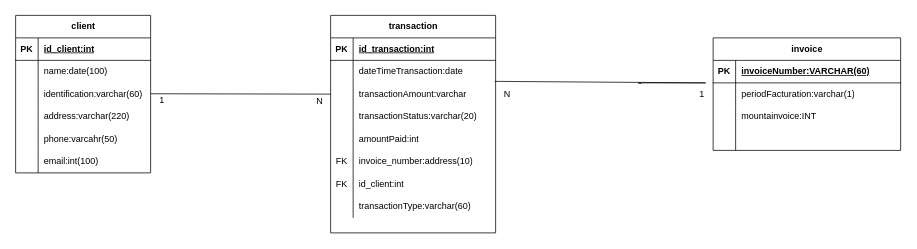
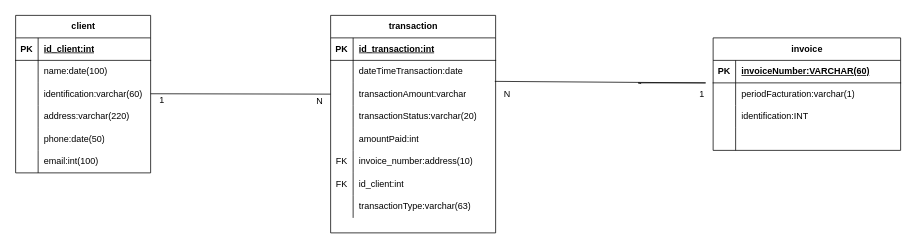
  <mxCell id="0" />
  <mxCell id="1" parent="0" />
  <mxCell id="2" value="client" style="shape=table;startSize=30;container=1;collapsible=1;childLayout=tableLayout;fixedRows=1;rowLines=0;fontStyle=1;align=center;resizeLast=1;html=1;" vertex="1" parent="1"><mxGeometry x="20" y="20" width="180" height="210" as="geometry" /></mxCell>
  <mxCell id="3" value="" style="shape=tableRow;horizontal=0;startSize=0;swimlaneHead=0;swimlaneBody=0;fillColor=none;collapsible=0;dropTarget=0;points=[[0,0.5],[1,0.5]];portConstraint=eastwest;top=0;left=0;right=0;bottom=1;" vertex="1" parent="2"><mxGeometry y="30" width="180" height="30" as="geometry" /></mxCell>
  <mxCell id="4" value="PK" style="shape=partialRectangle;connectable=0;fillColor=none;top=0;left=0;bottom=0;right=0;fontStyle=1;overflow=hidden;whiteSpace=wrap;html=1;" vertex="1" parent="3"><mxGeometry width="30" height="30" as="geometry"><mxRectangle width="30" height="30" as="alternateBounds" /></mxGeometry></mxCell>
  <mxCell id="5" value="id_client:int" style="shape=partialRectangle;connectable=0;fillColor=none;top=0;left=0;bottom=0;right=0;align=left;spacingLeft=6;fontStyle=5;overflow=hidden;whiteSpace=wrap;html=1;" vertex="1" parent="3"><mxGeometry x="30" width="150" height="30" as="geometry"><mxRectangle width="150" height="30" as="alternateBounds" /></mxGeometry></mxCell>
  <mxCell id="6" value="" style="shape=tableRow;horizontal=0;startSize=0;swimlaneHead=0;swimlaneBody=0;fillColor=none;collapsible=0;dropTarget=0;points=[[0,0.5],[1,0.5]];portConstraint=eastwest;top=0;left=0;right=0;bottom=0;" vertex="1" parent="2"><mxGeometry y="60" width="180" height="30" as="geometry" /></mxCell>
  <mxCell id="7" value="" style="shape=partialRectangle;connectable=0;fillColor=none;top=0;left=0;bottom=0;right=0;editable=1;overflow=hidden;whiteSpace=wrap;html=1;" vertex="1" parent="6"><mxGeometry width="30" height="30" as="geometry"><mxRectangle width="30" height="30" as="alternateBounds" /></mxGeometry></mxCell>
  <mxCell id="8" value="name:date(100)" style="shape=partialRectangle;connectable=0;fillColor=none;top=0;left=0;bottom=0;right=0;align=left;spacingLeft=6;overflow=hidden;whiteSpace=wrap;html=1;" vertex="1" parent="6"><mxGeometry x="30" width="150" height="30" as="geometry"><mxRectangle width="150" height="30" as="alternateBounds" /></mxGeometry></mxCell>
  <mxCell id="9" value="" style="shape=tableRow;horizontal=0;startSize=0;swimlaneHead=0;swimlaneBody=0;fillColor=none;collapsible=0;dropTarget=0;points=[[0,0.5],[1,0.5]];portConstraint=eastwest;top=0;left=0;right=0;bottom=0;" vertex="1" parent="2"><mxGeometry y="90" width="180" height="30" as="geometry" /></mxCell>
  <mxCell id="10" value="" style="shape=partialRectangle;connectable=0;fillColor=none;top=0;left=0;bottom=0;right=0;editable=1;overflow=hidden;whiteSpace=wrap;html=1;" vertex="1" parent="9"><mxGeometry width="30" height="30" as="geometry"><mxRectangle width="30" height="30" as="alternateBounds" /></mxGeometry></mxCell>
  <mxCell id="11" value="identification:varchar(60)" style="shape=partialRectangle;connectable=0;fillColor=none;top=0;left=0;bottom=0;right=0;align=left;spacingLeft=6;overflow=hidden;whiteSpace=wrap;html=1;" vertex="1" parent="9"><mxGeometry x="30" width="150" height="30" as="geometry"><mxRectangle width="150" height="30" as="alternateBounds" /></mxGeometry></mxCell>
  <mxCell id="12" value="" style="shape=tableRow;horizontal=0;startSize=0;swimlaneHead=0;swimlaneBody=0;fillColor=none;collapsible=0;dropTarget=0;points=[[0,0.5],[1,0.5]];portConstraint=eastwest;top=0;left=0;right=0;bottom=0;" vertex="1" parent="2"><mxGeometry y="120" width="180" height="30" as="geometry" /></mxCell>
  <mxCell id="13" value="" style="shape=partialRectangle;connectable=0;fillColor=none;top=0;left=0;bottom=0;right=0;editable=1;overflow=hidden;whiteSpace=wrap;html=1;" vertex="1" parent="12"><mxGeometry width="30" height="30" as="geometry"><mxRectangle width="30" height="30" as="alternateBounds" /></mxGeometry></mxCell>
  <mxCell id="14" value="address:varchar(220)" style="shape=partialRectangle;connectable=0;fillColor=none;top=0;left=0;bottom=0;right=0;align=left;spacingLeft=6;overflow=hidden;whiteSpace=wrap;html=1;" vertex="1" parent="12"><mxGeometry x="30" width="150" height="30" as="geometry"><mxRectangle width="150" height="30" as="alternateBounds" /></mxGeometry></mxCell>
  <mxCell id="15" value="" style="shape=tableRow;horizontal=0;startSize=0;swimlaneHead=0;swimlaneBody=0;fillColor=none;collapsible=0;dropTarget=0;points=[[0,0.5],[1,0.5]];portConstraint=eastwest;top=0;left=0;right=0;bottom=0;" vertex="1" parent="2"><mxGeometry y="150" width="180" height="30" as="geometry" /></mxCell>
  <mxCell id="16" value="" style="shape=partialRectangle;connectable=0;fillColor=none;top=0;left=0;bottom=0;right=0;editable=1;overflow=hidden;whiteSpace=wrap;html=1;" vertex="1" parent="15"><mxGeometry width="30" height="30" as="geometry"><mxRectangle width="30" height="30" as="alternateBounds" /></mxGeometry></mxCell>
- <mxCell id="17" value="phone:varcahr(50)" style="shape=partialRectangle;connectable=0;fillColor=none;top=0;left=0;bottom=0;right=0;align=left;spacingLeft=6;overflow=hidden;whiteSpace=wrap;html=1;" vertex="1" parent="15"><mxGeometry x="30" width="150" height="30" as="geometry"><mxRectangle width="150" height="30" as="alternateBounds" /></mxGeometry></mxCell>
+ <mxCell id="17" value="phone:date(50)" style="shape=partialRectangle;connectable=0;fillColor=none;top=0;left=0;bottom=0;right=0;align=left;spacingLeft=6;overflow=hidden;whiteSpace=wrap;html=1;" vertex="1" parent="15"><mxGeometry x="30" width="150" height="30" as="geometry"><mxRectangle width="150" height="30" as="alternateBounds" /></mxGeometry></mxCell>
  <mxCell id="18" value="" style="shape=tableRow;horizontal=0;startSize=0;swimlaneHead=0;swimlaneBody=0;fillColor=none;collapsible=0;dropTarget=0;points=[[0,0.5],[1,0.5]];portConstraint=eastwest;top=0;left=0;right=0;bottom=0;" vertex="1" parent="2"><mxGeometry y="180" width="180" height="30" as="geometry" /></mxCell>
  <mxCell id="19" value="" style="shape=partialRectangle;connectable=0;fillColor=none;top=0;left=0;bottom=0;right=0;editable=1;overflow=hidden;whiteSpace=wrap;html=1;" vertex="1" parent="18"><mxGeometry width="30" height="30" as="geometry"><mxRectangle width="30" height="30" as="alternateBounds" /></mxGeometry></mxCell>
  <mxCell id="20" value="email:int(100)" style="shape=partialRectangle;connectable=0;fillColor=none;top=0;left=0;bottom=0;right=0;align=left;spacingLeft=6;overflow=hidden;whiteSpace=wrap;html=1;" vertex="1" parent="18"><mxGeometry x="30" width="150" height="30" as="geometry"><mxRectangle width="150" height="30" as="alternateBounds" /></mxGeometry></mxCell>
  <mxCell id="21" value="transaction" style="shape=table;startSize=30;container=1;collapsible=1;childLayout=tableLayout;fixedRows=1;rowLines=0;fontStyle=1;align=center;resizeLast=1;html=1;" vertex="1" parent="1"><mxGeometry x="440" y="20" width="220" height="290" as="geometry" /></mxCell>
  <mxCell id="22" value="" style="shape=tableRow;horizontal=0;startSize=0;swimlaneHead=0;swimlaneBody=0;fillColor=none;collapsible=0;dropTarget=0;points=[[0,0.5],[1,0.5]];portConstraint=eastwest;top=0;left=0;right=0;bottom=1;" vertex="1" parent="21"><mxGeometry y="30" width="220" height="30" as="geometry" /></mxCell>
  <mxCell id="23" value="PK" style="shape=partialRectangle;connectable=0;fillColor=none;top=0;left=0;bottom=0;right=0;fontStyle=1;overflow=hidden;whiteSpace=wrap;html=1;" vertex="1" parent="22"><mxGeometry width="30" height="30" as="geometry"><mxRectangle width="30" height="30" as="alternateBounds" /></mxGeometry></mxCell>
  <mxCell id="24" value="id_transaction:int" style="shape=partialRectangle;connectable=0;fillColor=none;top=0;left=0;bottom=0;right=0;align=left;spacingLeft=6;fontStyle=5;overflow=hidden;whiteSpace=wrap;html=1;" vertex="1" parent="22"><mxGeometry x="30" width="190" height="30" as="geometry"><mxRectangle width="190" height="30" as="alternateBounds" /></mxGeometry></mxCell>
  <mxCell id="25" value="" style="shape=tableRow;horizontal=0;startSize=0;swimlaneHead=0;swimlaneBody=0;fillColor=none;collapsible=0;dropTarget=0;points=[[0,0.5],[1,0.5]];portConstraint=eastwest;top=0;left=0;right=0;bottom=0;" vertex="1" parent="21"><mxGeometry y="60" width="220" height="30" as="geometry" /></mxCell>
  <mxCell id="26" value="" style="shape=partialRectangle;connectable=0;fillColor=none;top=0;left=0;bottom=0;right=0;editable=1;overflow=hidden;whiteSpace=wrap;html=1;" vertex="1" parent="25"><mxGeometry width="30" height="30" as="geometry"><mxRectangle width="30" height="30" as="alternateBounds" /></mxGeometry></mxCell>
  <mxCell id="27" value="dateTimeTransaction:date" style="shape=partialRectangle;connectable=0;fillColor=none;top=0;left=0;bottom=0;right=0;align=left;spacingLeft=6;overflow=hidden;whiteSpace=wrap;html=1;" vertex="1" parent="25"><mxGeometry x="30" width="190" height="30" as="geometry"><mxRectangle width="190" height="30" as="alternateBounds" /></mxGeometry></mxCell>
  <mxCell id="28" value="" style="shape=tableRow;horizontal=0;startSize=0;swimlaneHead=0;swimlaneBody=0;fillColor=none;collapsible=0;dropTarget=0;points=[[0,0.5],[1,0.5]];portConstraint=eastwest;top=0;left=0;right=0;bottom=0;" vertex="1" parent="21"><mxGeometry y="90" width="220" height="30" as="geometry" /></mxCell>
  <mxCell id="29" value="" style="shape=partialRectangle;connectable=0;fillColor=none;top=0;left=0;bottom=0;right=0;editable=1;overflow=hidden;whiteSpace=wrap;html=1;" vertex="1" parent="28"><mxGeometry width="30" height="30" as="geometry"><mxRectangle width="30" height="30" as="alternateBounds" /></mxGeometry></mxCell>
  <mxCell id="30" value="transactionAmount:varchar" style="shape=partialRectangle;connectable=0;fillColor=none;top=0;left=0;bottom=0;right=0;align=left;spacingLeft=6;overflow=hidden;whiteSpace=wrap;html=1;" vertex="1" parent="28"><mxGeometry x="30" width="190" height="30" as="geometry"><mxRectangle width="190" height="30" as="alternateBounds" /></mxGeometry></mxCell>
  <mxCell id="31" value="" style="shape=tableRow;horizontal=0;startSize=0;swimlaneHead=0;swimlaneBody=0;fillColor=none;collapsible=0;dropTarget=0;points=[[0,0.5],[1,0.5]];portConstraint=eastwest;top=0;left=0;right=0;bottom=0;" vertex="1" parent="21"><mxGeometry y="120" width="220" height="30" as="geometry" /></mxCell>
  <mxCell id="32" value="" style="shape=partialRectangle;connectable=0;fillColor=none;top=0;left=0;bottom=0;right=0;editable=1;overflow=hidden;whiteSpace=wrap;html=1;" vertex="1" parent="31"><mxGeometry width="30" height="30" as="geometry"><mxRectangle width="30" height="30" as="alternateBounds" /></mxGeometry></mxCell>
  <mxCell id="33" value="transactionStatus:varchar(20)" style="shape=partialRectangle;connectable=0;fillColor=none;top=0;left=0;bottom=0;right=0;align=left;spacingLeft=6;overflow=hidden;whiteSpace=wrap;html=1;" vertex="1" parent="31"><mxGeometry x="30" width="190" height="30" as="geometry"><mxRectangle width="190" height="30" as="alternateBounds" /></mxGeometry></mxCell>
  <mxCell id="34" value="" style="shape=tableRow;horizontal=0;startSize=0;swimlaneHead=0;swimlaneBody=0;fillColor=none;collapsible=0;dropTarget=0;points=[[0,0.5],[1,0.5]];portConstraint=eastwest;top=0;left=0;right=0;bottom=0;" vertex="1" parent="21"><mxGeometry y="150" width="220" height="30" as="geometry" /></mxCell>
  <mxCell id="35" value="" style="shape=partialRectangle;connectable=0;fillColor=none;top=0;left=0;bottom=0;right=0;editable=1;overflow=hidden;whiteSpace=wrap;html=1;" vertex="1" parent="34"><mxGeometry width="30" height="30" as="geometry"><mxRectangle width="30" height="30" as="alternateBounds" /></mxGeometry></mxCell>
  <mxCell id="36" value="amountPaid:int" style="shape=partialRectangle;connectable=0;fillColor=none;top=0;left=0;bottom=0;right=0;align=left;spacingLeft=6;overflow=hidden;whiteSpace=wrap;html=1;" vertex="1" parent="34"><mxGeometry x="30" width="190" height="30" as="geometry"><mxRectangle width="190" height="30" as="alternateBounds" /></mxGeometry></mxCell>
  <mxCell id="37" value="" style="shape=tableRow;horizontal=0;startSize=0;swimlaneHead=0;swimlaneBody=0;fillColor=none;collapsible=0;dropTarget=0;points=[[0,0.5],[1,0.5]];portConstraint=eastwest;top=0;left=0;right=0;bottom=0;" vertex="1" parent="21"><mxGeometry y="180" width="220" height="30" as="geometry" /></mxCell>
  <mxCell id="38" value="FK" style="shape=partialRectangle;connectable=0;fillColor=none;top=0;left=0;bottom=0;right=0;editable=1;overflow=hidden;whiteSpace=wrap;html=1;" vertex="1" parent="37"><mxGeometry width="30" height="30" as="geometry"><mxRectangle width="30" height="30" as="alternateBounds" /></mxGeometry></mxCell>
  <mxCell id="39" value="invoice_number:address(10)" style="shape=partialRectangle;connectable=0;fillColor=none;top=0;left=0;bottom=0;right=0;align=left;spacingLeft=6;overflow=hidden;whiteSpace=wrap;html=1;" vertex="1" parent="37"><mxGeometry x="30" width="190" height="30" as="geometry"><mxRectangle width="190" height="30" as="alternateBounds" /></mxGeometry></mxCell>
  <mxCell id="40" value="" style="shape=tableRow;horizontal=0;startSize=0;swimlaneHead=0;swimlaneBody=0;fillColor=none;collapsible=0;dropTarget=0;points=[[0,0.5],[1,0.5]];portConstraint=eastwest;top=0;left=0;right=0;bottom=0;" vertex="1" parent="21"><mxGeometry y="210" width="220" height="30" as="geometry" /></mxCell>
  <mxCell id="41" value="FK" style="shape=partialRectangle;connectable=0;fillColor=none;top=0;left=0;bottom=0;right=0;editable=1;overflow=hidden;whiteSpace=wrap;html=1;" vertex="1" parent="40"><mxGeometry width="30" height="30" as="geometry"><mxRectangle width="30" height="30" as="alternateBounds" /></mxGeometry></mxCell>
  <mxCell id="42" value="id_client:int" style="shape=partialRectangle;connectable=0;fillColor=none;top=0;left=0;bottom=0;right=0;align=left;spacingLeft=6;overflow=hidden;whiteSpace=wrap;html=1;" vertex="1" parent="40"><mxGeometry x="30" width="190" height="30" as="geometry"><mxRectangle width="190" height="30" as="alternateBounds" /></mxGeometry></mxCell>
  <mxCell id="43" value="" style="shape=tableRow;horizontal=0;startSize=0;swimlaneHead=0;swimlaneBody=0;fillColor=none;collapsible=0;dropTarget=0;points=[[0,0.5],[1,0.5]];portConstraint=eastwest;top=0;left=0;right=0;bottom=0;" vertex="1" parent="21"><mxGeometry y="240" width="220" height="30" as="geometry" /></mxCell>
  <mxCell id="44" value="" style="shape=partialRectangle;connectable=0;fillColor=none;top=0;left=0;bottom=0;right=0;editable=1;overflow=hidden;whiteSpace=wrap;html=1;" vertex="1" parent="43"><mxGeometry width="30" height="30" as="geometry"><mxRectangle width="30" height="30" as="alternateBounds" /></mxGeometry></mxCell>
- <mxCell id="45" value="transactionType:varchar(60)" style="shape=partialRectangle;connectable=0;fillColor=none;top=0;left=0;bottom=0;right=0;align=left;spacingLeft=6;overflow=hidden;whiteSpace=wrap;html=1;" vertex="1" parent="43"><mxGeometry x="30" width="190" height="30" as="geometry"><mxRectangle width="190" height="30" as="alternateBounds" /></mxGeometry></mxCell>
+ <mxCell id="45" value="transactionType:varchar(63)" style="shape=partialRectangle;connectable=0;fillColor=none;top=0;left=0;bottom=0;right=0;align=left;spacingLeft=6;overflow=hidden;whiteSpace=wrap;html=1;" vertex="1" parent="43"><mxGeometry x="30" width="190" height="30" as="geometry"><mxRectangle width="190" height="30" as="alternateBounds" /></mxGeometry></mxCell>
  <mxCell id="46" value="invoice" style="shape=table;startSize=30;container=1;collapsible=1;childLayout=tableLayout;fixedRows=1;rowLines=0;fontStyle=1;align=center;resizeLast=1;html=1;" vertex="1" parent="1"><mxGeometry x="950" y="50" width="250" height="150" as="geometry" /></mxCell>
  <mxCell id="47" value="" style="shape=tableRow;horizontal=0;startSize=0;swimlaneHead=0;swimlaneBody=0;fillColor=none;collapsible=0;dropTarget=0;points=[[0,0.5],[1,0.5]];portConstraint=eastwest;top=0;left=0;right=0;bottom=1;" vertex="1" parent="46"><mxGeometry y="30" width="250" height="30" as="geometry" /></mxCell>
  <mxCell id="48" value="PK" style="shape=partialRectangle;connectable=0;fillColor=none;top=0;left=0;bottom=0;right=0;fontStyle=1;overflow=hidden;whiteSpace=wrap;html=1;" vertex="1" parent="47"><mxGeometry width="30" height="30" as="geometry"><mxRectangle width="30" height="30" as="alternateBounds" /></mxGeometry></mxCell>
  <mxCell id="49" value="invoiceNumber:VARCHAR(60)" style="shape=partialRectangle;connectable=0;fillColor=none;top=0;left=0;bottom=0;right=0;align=left;spacingLeft=6;fontStyle=5;overflow=hidden;whiteSpace=wrap;html=1;" vertex="1" parent="47"><mxGeometry x="30" width="220" height="30" as="geometry"><mxRectangle width="220" height="30" as="alternateBounds" /></mxGeometry></mxCell>
  <mxCell id="50" value="" style="shape=tableRow;horizontal=0;startSize=0;swimlaneHead=0;swimlaneBody=0;fillColor=none;collapsible=0;dropTarget=0;points=[[0,0.5],[1,0.5]];portConstraint=eastwest;top=0;left=0;right=0;bottom=0;" vertex="1" parent="46"><mxGeometry y="60" width="250" height="30" as="geometry" /></mxCell>
  <mxCell id="51" value="" style="shape=partialRectangle;connectable=0;fillColor=none;top=0;left=0;bottom=0;right=0;editable=1;overflow=hidden;whiteSpace=wrap;html=1;" vertex="1" parent="50"><mxGeometry width="30" height="30" as="geometry"><mxRectangle width="30" height="30" as="alternateBounds" /></mxGeometry></mxCell>
  <mxCell id="52" value="periodFacturation:varchar(1)" style="shape=partialRectangle;connectable=0;fillColor=none;top=0;left=0;bottom=0;right=0;align=left;spacingLeft=6;overflow=hidden;whiteSpace=wrap;html=1;" vertex="1" parent="50"><mxGeometry x="30" width="220" height="30" as="geometry"><mxRectangle width="220" height="30" as="alternateBounds" /></mxGeometry></mxCell>
  <mxCell id="53" value="" style="shape=tableRow;horizontal=0;startSize=0;swimlaneHead=0;swimlaneBody=0;fillColor=none;collapsible=0;dropTarget=0;points=[[0,0.5],[1,0.5]];portConstraint=eastwest;top=0;left=0;right=0;bottom=0;" vertex="1" parent="46"><mxGeometry y="90" width="250" height="30" as="geometry" /></mxCell>
  <mxCell id="54" value="" style="shape=partialRectangle;connectable=0;fillColor=none;top=0;left=0;bottom=0;right=0;editable=1;overflow=hidden;whiteSpace=wrap;html=1;" vertex="1" parent="53"><mxGeometry width="30" height="30" as="geometry"><mxRectangle width="30" height="30" as="alternateBounds" /></mxGeometry></mxCell>
- <mxCell id="55" value="mountainvoice:INT" style="shape=partialRectangle;connectable=0;fillColor=none;top=0;left=0;bottom=0;right=0;align=left;spacingLeft=6;overflow=hidden;whiteSpace=wrap;html=1;" vertex="1" parent="53"><mxGeometry x="30" width="220" height="30" as="geometry"><mxRectangle width="220" height="30" as="alternateBounds" /></mxGeometry></mxCell>
+ <mxCell id="55" value="identification:INT" style="shape=partialRectangle;connectable=0;fillColor=none;top=0;left=0;bottom=0;right=0;align=left;spacingLeft=6;overflow=hidden;whiteSpace=wrap;html=1;" vertex="1" parent="53"><mxGeometry x="30" width="220" height="30" as="geometry"><mxRectangle width="220" height="30" as="alternateBounds" /></mxGeometry></mxCell>
  <mxCell id="56" value="" style="shape=tableRow;horizontal=0;startSize=0;swimlaneHead=0;swimlaneBody=0;fillColor=none;collapsible=0;dropTarget=0;points=[[0,0.5],[1,0.5]];portConstraint=eastwest;top=0;left=0;right=0;bottom=0;" vertex="1" parent="46"><mxGeometry y="120" width="250" height="30" as="geometry" /></mxCell>
  <mxCell id="57" value="" style="shape=partialRectangle;connectable=0;fillColor=none;top=0;left=0;bottom=0;right=0;editable=1;overflow=hidden;whiteSpace=wrap;html=1;" vertex="1" parent="56"><mxGeometry width="30" height="30" as="geometry"><mxRectangle width="30" height="30" as="alternateBounds" /></mxGeometry></mxCell>
  <mxCell id="58" value="" style="shape=partialRectangle;connectable=0;fillColor=none;top=0;left=0;bottom=0;right=0;align=left;spacingLeft=6;overflow=hidden;whiteSpace=wrap;html=1;" vertex="1" parent="56"><mxGeometry x="30" width="220" height="30" as="geometry"><mxRectangle width="220" height="30" as="alternateBounds" /></mxGeometry></mxCell>
  <mxCell id="59" value="N" style="text;html=1;align=center;verticalAlign=middle;resizable=0;points=[];autosize=1;strokeColor=none;fillColor=none;" vertex="1" parent="1"><mxGeometry x="410" y="120" width="30" height="30" as="geometry" /></mxCell>
  <mxCell id="60" value="1&lt;div&gt;&lt;br&gt;&lt;/div&gt;" style="text;html=1;align=center;verticalAlign=middle;resizable=0;points=[];autosize=1;strokeColor=none;fillColor=none;" vertex="1" parent="1"><mxGeometry x="200" y="120" width="30" height="40" as="geometry" /></mxCell>
  <mxCell id="61" value="N" style="text;html=1;align=center;verticalAlign=middle;resizable=0;points=[];autosize=1;strokeColor=none;fillColor=none;" vertex="1" parent="1"><mxGeometry x="660" y="110" width="30" height="30" as="geometry" /></mxCell>
  <mxCell id="62" value="1" style="text;html=1;align=center;verticalAlign=middle;resizable=0;points=[];autosize=1;strokeColor=none;fillColor=none;" vertex="1" parent="1"><mxGeometry x="920" y="110" width="30" height="30" as="geometry" /></mxCell>
  <mxCell id="63" value="" style="endArrow=none;html=1;rounded=0;entryX=0;entryY=0.5;entryDx=0;entryDy=0;exitX=0;exitY=0.113;exitDx=0;exitDy=0;exitPerimeter=0;" edge="1" parent="1" source="60" target="28"><mxGeometry relative="1" as="geometry"><mxPoint x="210" y="125" as="sourcePoint" /><mxPoint x="350" y="124.5" as="targetPoint" /></mxGeometry></mxCell>
  <mxCell id="64" value="" style="endArrow=none;html=1;rounded=0;entryX=1.133;entryY=0.033;entryDx=0;entryDy=0;entryPerimeter=0;exitX=0.995;exitY=-0.067;exitDx=0;exitDy=0;exitPerimeter=0;" edge="1" parent="1" source="28"><mxGeometry relative="1" as="geometry"><mxPoint x="680" y="110" as="sourcePoint" /><mxPoint x="853.99" y="110.99" as="targetPoint" /><Array as="points"><mxPoint x="940" y="110" /><mxPoint x="850" y="110" /></Array></mxGeometry></mxCell>
